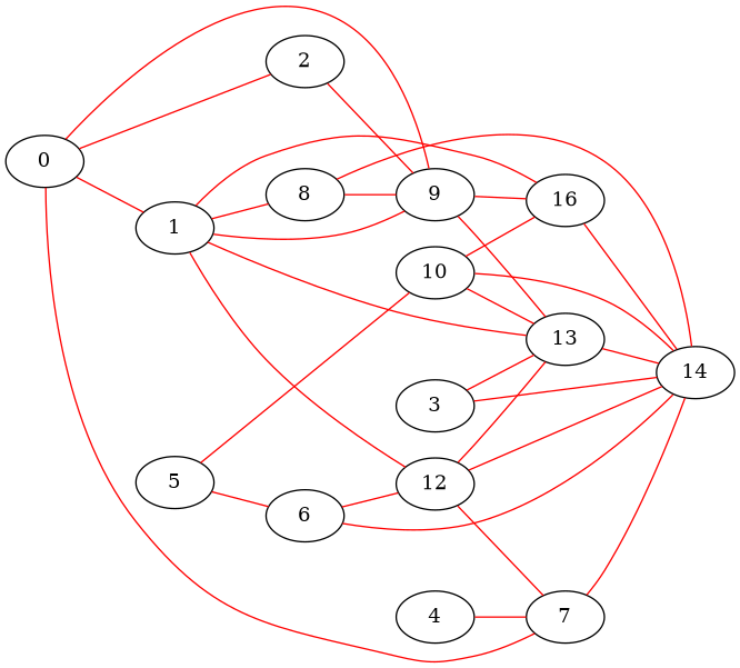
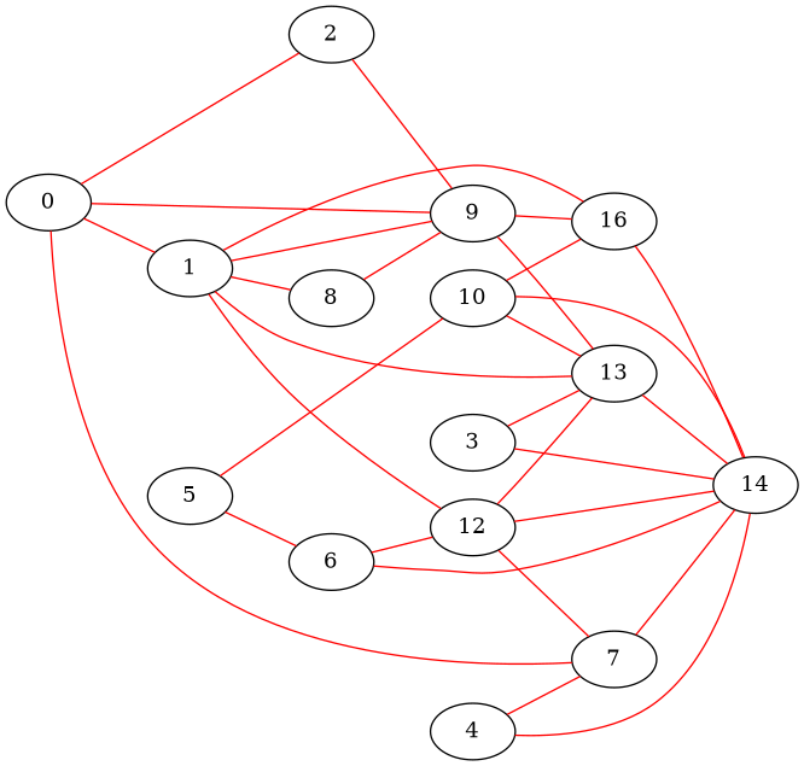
  graph {
    rankdir=LR
    edge [color=red]
    0
    1
    2
    7
    9
    8
    n7 [label=16]
    12
    13
    14
    3
    4
    5
    6
    10
    0 -- 1
    0 -- 2
    0 -- 7
    0 -- 9
    1 -- 9
    1 -- 8
    1 -- n7
    1 -- 12
    1 -- 13
    2 -- 9
    7 -- 14
    9 -- n7
    9 -- 13
    8 -- 9
    n7 -- 14
    12 -- 7
    12 -- 13
    12 -- 14
    13 -- 14
    3 -- 13
    3 -- 14
    4 -- 7
-   8 -- 14
+   4 -- 14
    5 -- 6
    5 -- 10
    6 -- 12
    6 -- 14
    10 -- n7
    10 -- 13
    10 -- 14
  }
